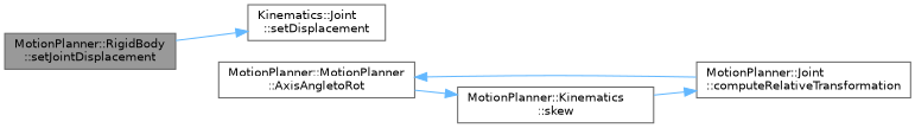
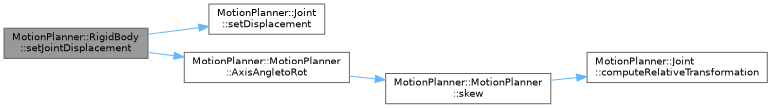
  digraph {
    rankdir=LR
    node [color=grey40 fillcolor=white fontname=Helvetica fontsize=10 shape=box style=filled]
    edge [color=steelblue1 fontname=Helvetica fontsize=10 labelfontname=Helvetica labelfontsize=10 style=solid]
    n1 [color=gray40 fillcolor=grey60 fontcolor=black height=0.2 label="MotionPlanner::RigidBody\l::setJointDisplacement" width=0.4]
-   n2 [height=0.2 label="Kinematics::Joint\l::setDisplacement" width=0.4]
+   n2 [height=0.2 label="MotionPlanner::Joint\l::setDisplacement" width=0.4]
    n3 [height=0.2 label="MotionPlanner::Joint\l::computeRelativeTransformation" width=0.4]
    n4 [height=0.2 label="MotionPlanner::MotionPlanner\l::AxisAngletoRot" width=0.4]
-   n5 [height=0.2 label="MotionPlanner::Kinematics\l::skew" width=0.4]
+   n5 [height=0.2 label="MotionPlanner::MotionPlanner\l::skew" width=0.4]
    n1 -> n2
-   n3 -> n4
+   n1 -> n4
    n4 -> n5
    n5 -> n3
  }
